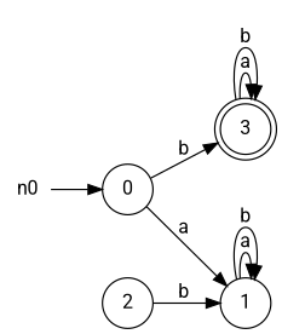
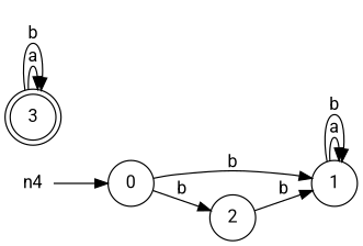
  digraph {
    fontname=Roboto
    rankdir=LR
    node [fontname=Roboto shape=circle]
    edge [fontname=Roboto]
-   n0 [height=0 shape=none width=0]
+   n0 [height=0 shape=none width=0 label=n4]
    0
    1
    2
    3 [shape=doublecircle]
    n0 -> 0
-   0 -> 1 [label=a]
-   0 -> 3 [label=b]
+   0 -> 1 [label=b]
+   0 -> 2 [label=b]
    1 -> 1 [label=a]
    1 -> 1 [label=b]
    2 -> 1 [label=b]
    3 -> 3 [label=a]
    3 -> 3 [label=b]
  }
